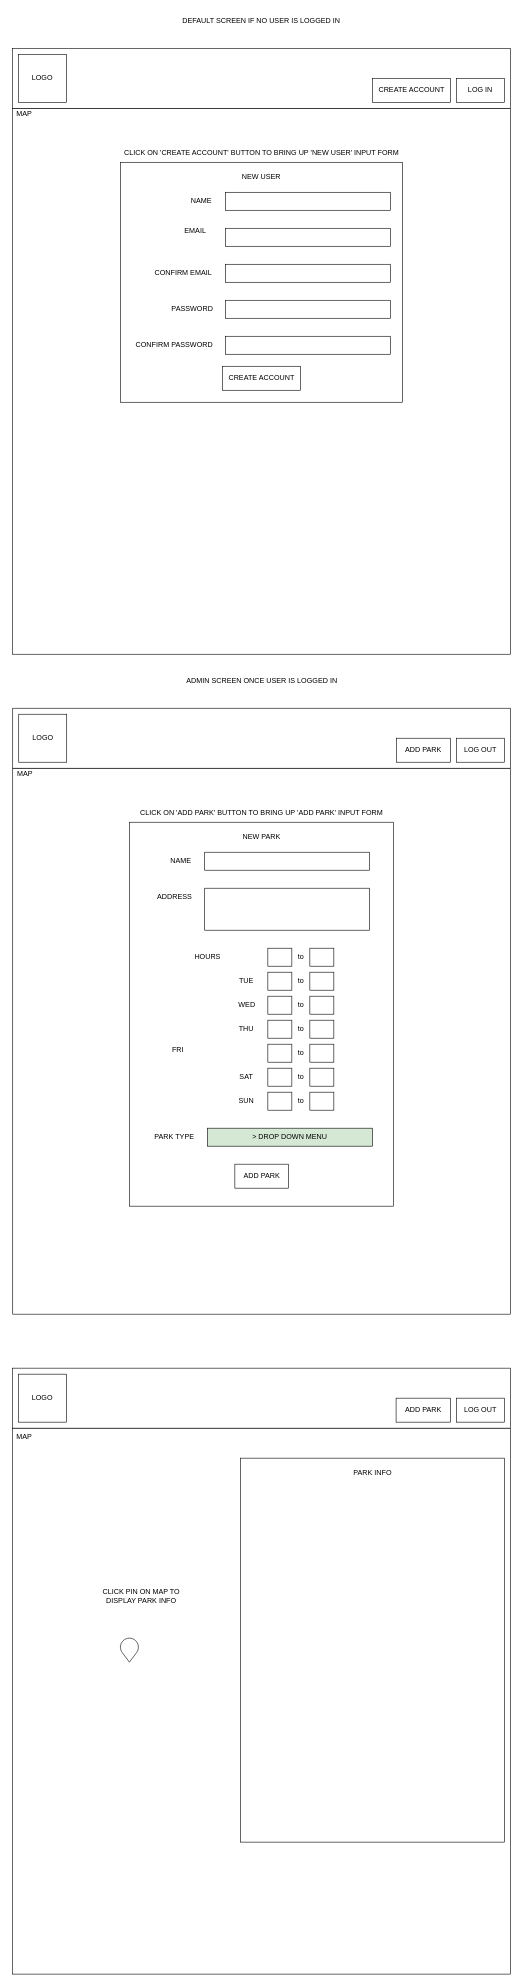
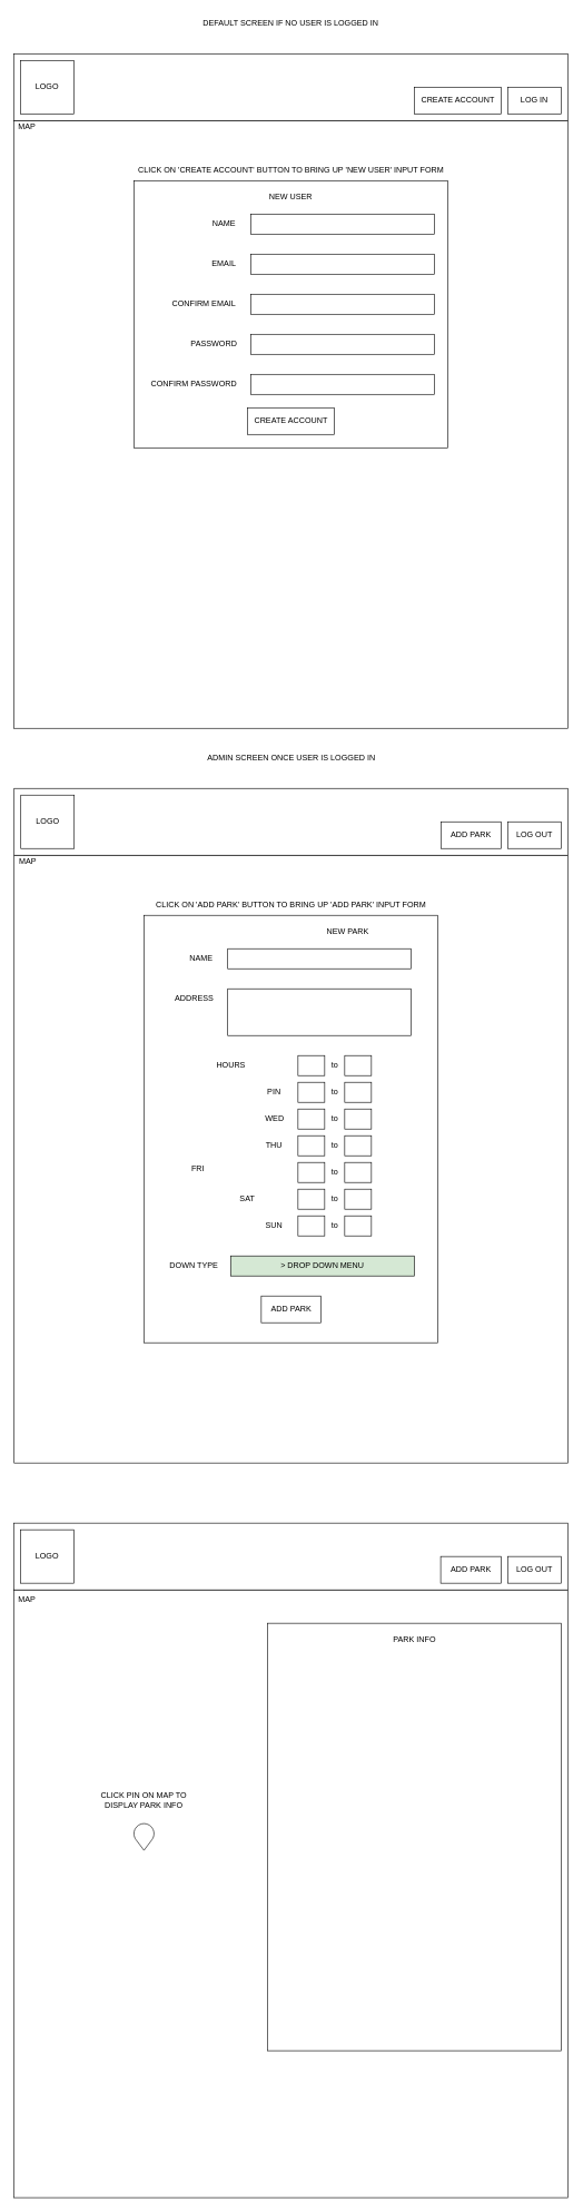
  <mxCell id="0" />
  <mxCell id="1" parent="0" />
  <mxCell id="2" value="" style="rounded=0;whiteSpace=wrap;html=1;" parent="1" vertex="1"><mxGeometry x="20" y="180" width="830" height="910" as="geometry" /></mxCell>
  <mxCell id="3" value="" style="rounded=0;whiteSpace=wrap;html=1;" parent="1" vertex="1"><mxGeometry x="20" y="80" width="830" height="100" as="geometry" /></mxCell>
  <mxCell id="4" value="" style="whiteSpace=wrap;html=1;aspect=fixed;" parent="1" vertex="1"><mxGeometry x="30" y="90" width="80" height="80" as="geometry" /></mxCell>
  <mxCell id="5" value="LOGO" style="text;html=1;strokeColor=none;fillColor=none;align=center;verticalAlign=middle;whiteSpace=wrap;rounded=0;" parent="1" vertex="1"><mxGeometry x="40" y="115" width="60" height="30" as="geometry" /></mxCell>
  <mxCell id="6" value="" style="rounded=0;whiteSpace=wrap;html=1;" parent="1" vertex="1"><mxGeometry x="760" y="130" width="80" height="40" as="geometry" /></mxCell>
  <mxCell id="7" value="LOG IN" style="text;html=1;strokeColor=none;fillColor=none;align=center;verticalAlign=middle;whiteSpace=wrap;rounded=0;" parent="1" vertex="1"><mxGeometry x="775" y="140" width="50" height="20" as="geometry" /></mxCell>
  <mxCell id="8" value="" style="rounded=0;whiteSpace=wrap;html=1;" parent="1" vertex="1"><mxGeometry x="620" y="130" width="130" height="40" as="geometry" /></mxCell>
  <mxCell id="9" value="CREATE ACCOUNT" style="text;html=1;strokeColor=none;fillColor=none;align=center;verticalAlign=middle;whiteSpace=wrap;rounded=0;" parent="1" vertex="1"><mxGeometry x="627.5" y="140" width="115" height="20" as="geometry" /></mxCell>
  <mxCell id="10" value="" style="rounded=0;whiteSpace=wrap;html=1;" parent="1" vertex="1"><mxGeometry x="200" y="270" width="470" height="400" as="geometry" /></mxCell>
  <mxCell id="11" value="NEW USER" style="text;html=1;strokeColor=none;fillColor=none;align=center;verticalAlign=middle;whiteSpace=wrap;rounded=0;" parent="1" vertex="1"><mxGeometry x="385" y="280" width="100" height="30" as="geometry" /></mxCell>
  <mxCell id="12" value="" style="rounded=0;whiteSpace=wrap;html=1;" parent="1" vertex="1"><mxGeometry x="375" y="320" width="275" height="30" as="geometry" /></mxCell>
  <mxCell id="13" value="" style="rounded=0;whiteSpace=wrap;html=1;" parent="1" vertex="1"><mxGeometry x="375" y="380" width="275" height="30" as="geometry" /></mxCell>
  <mxCell id="14" value="" style="rounded=0;whiteSpace=wrap;html=1;" parent="1" vertex="1"><mxGeometry x="375" y="440" width="275" height="30" as="geometry" /></mxCell>
  <mxCell id="15" value="" style="rounded=0;whiteSpace=wrap;html=1;" parent="1" vertex="1"><mxGeometry x="375" y="500" width="275" height="30" as="geometry" /></mxCell>
  <mxCell id="16" value="NAME" style="text;html=1;strokeColor=none;fillColor=none;align=center;verticalAlign=middle;whiteSpace=wrap;rounded=0;" parent="1" vertex="1"><mxGeometry x="310" y="320" width="50" height="30" as="geometry" /></mxCell>
- <mxCell id="17" value="EMAIL" style="text;html=1;strokeColor=none;fillColor=none;align=center;verticalAlign=middle;whiteSpace=wrap;rounded=0;" parent="1" vertex="1"><mxGeometry x="300" y="370" width="50" height="30" as="geometry" /></mxCell>
+ <mxCell id="17" value="EMAIL" style="text;html=1;strokeColor=none;fillColor=none;align=center;verticalAlign=middle;whiteSpace=wrap;rounded=0;" parent="1" vertex="1"><mxGeometry x="310" y="380" width="50" height="30" as="geometry" /></mxCell>
  <mxCell id="18" value="CONFIRM EMAIL" style="text;html=1;strokeColor=none;fillColor=none;align=center;verticalAlign=middle;whiteSpace=wrap;rounded=0;" parent="1" vertex="1"><mxGeometry x="250" y="440" width="110" height="30" as="geometry" /></mxCell>
  <mxCell id="19" value="PASSWORD" style="text;html=1;strokeColor=none;fillColor=none;align=center;verticalAlign=middle;whiteSpace=wrap;rounded=0;" parent="1" vertex="1"><mxGeometry x="280" y="500" width="80" height="30" as="geometry" /></mxCell>
  <mxCell id="20" value="" style="rounded=0;whiteSpace=wrap;html=1;" parent="1" vertex="1"><mxGeometry x="375" y="560" width="275" height="30" as="geometry" /></mxCell>
  <mxCell id="21" value="CONFIRM PASSWORD" style="text;html=1;strokeColor=none;fillColor=none;align=center;verticalAlign=middle;whiteSpace=wrap;rounded=0;" parent="1" vertex="1"><mxGeometry x="220" y="560" width="140" height="30" as="geometry" /></mxCell>
  <mxCell id="22" value="" style="rounded=0;whiteSpace=wrap;html=1;" parent="1" vertex="1"><mxGeometry x="370" y="610" width="130" height="40" as="geometry" /></mxCell>
  <mxCell id="23" value="CREATE ACCOUNT" style="text;html=1;strokeColor=none;fillColor=none;align=center;verticalAlign=middle;whiteSpace=wrap;rounded=0;" parent="1" vertex="1"><mxGeometry x="377.5" y="620" width="115" height="20" as="geometry" /></mxCell>
  <mxCell id="24" value="CLICK ON 'CREATE ACCOUNT' BUTTON TO BRING UP 'NEW USER' INPUT FORM" style="text;html=1;strokeColor=none;fillColor=none;align=center;verticalAlign=middle;whiteSpace=wrap;rounded=0;" vertex="1" parent="1"><mxGeometry x="198" y="240" width="475" height="30" as="geometry" /></mxCell>
  <mxCell id="25" value="DEFAULT SCREEN IF NO USER IS LOGGED IN" style="text;html=1;strokeColor=none;fillColor=none;align=center;verticalAlign=middle;whiteSpace=wrap;rounded=0;" vertex="1" parent="1"><mxGeometry x="295" y="20" width="280" height="30" as="geometry" /></mxCell>
  <mxCell id="26" value="MAP" style="text;html=1;strokeColor=none;fillColor=none;align=center;verticalAlign=middle;whiteSpace=wrap;rounded=0;" vertex="1" parent="1"><mxGeometry x="20" y="180" width="40" height="20" as="geometry" /></mxCell>
  <mxCell id="27" value="" style="rounded=0;whiteSpace=wrap;html=1;" vertex="1" parent="1"><mxGeometry x="20.5" y="1280" width="830" height="910" as="geometry" /></mxCell>
  <mxCell id="28" value="" style="rounded=0;whiteSpace=wrap;html=1;" vertex="1" parent="1"><mxGeometry x="20.5" y="1180" width="830" height="100" as="geometry" /></mxCell>
  <mxCell id="29" value="" style="whiteSpace=wrap;html=1;aspect=fixed;" vertex="1" parent="1"><mxGeometry x="30.5" y="1190" width="80" height="80" as="geometry" /></mxCell>
  <mxCell id="30" value="LOGO" style="text;html=1;strokeColor=none;fillColor=none;align=center;verticalAlign=middle;whiteSpace=wrap;rounded=0;" vertex="1" parent="1"><mxGeometry x="40.5" y="1215" width="60" height="30" as="geometry" /></mxCell>
  <mxCell id="31" value="" style="rounded=0;whiteSpace=wrap;html=1;" vertex="1" parent="1"><mxGeometry x="760.5" y="1230" width="80" height="40" as="geometry" /></mxCell>
  <mxCell id="32" value="LOG OUT" style="text;html=1;strokeColor=none;fillColor=none;align=center;verticalAlign=middle;whiteSpace=wrap;rounded=0;" vertex="1" parent="1"><mxGeometry x="772.25" y="1240" width="55.5" height="20" as="geometry" /></mxCell>
  <mxCell id="33" value="" style="rounded=0;whiteSpace=wrap;html=1;" vertex="1" parent="1"><mxGeometry x="660" y="1230" width="90.5" height="40" as="geometry" /></mxCell>
  <mxCell id="34" value="ADD PARK" style="text;html=1;strokeColor=none;fillColor=none;align=center;verticalAlign=middle;whiteSpace=wrap;rounded=0;" vertex="1" parent="1"><mxGeometry x="669.25" y="1240" width="72" height="20" as="geometry" /></mxCell>
  <mxCell id="35" value="" style="rounded=0;whiteSpace=wrap;html=1;" vertex="1" parent="1"><mxGeometry x="215" y="1370" width="440" height="640" as="geometry" /></mxCell>
- <mxCell id="36" value="NEW PARK" style="text;html=1;strokeColor=none;fillColor=none;align=center;verticalAlign=middle;whiteSpace=wrap;rounded=0;" vertex="1" parent="1"><mxGeometry x="393" y="1380" width="84.5" height="30" as="geometry" /></mxCell>
+ <mxCell id="36" value="NEW PARK" style="text;html=1;strokeColor=none;fillColor=none;align=center;verticalAlign=middle;whiteSpace=wrap;rounded=0;" vertex="1" parent="1"><mxGeometry x="478" y="1380" width="84.5" height="30" as="geometry" /></mxCell>
  <mxCell id="37" value="" style="rounded=0;whiteSpace=wrap;html=1;" vertex="1" parent="1"><mxGeometry x="340.5" y="1420" width="275" height="30" as="geometry" /></mxCell>
  <mxCell id="38" value="" style="rounded=0;whiteSpace=wrap;html=1;" vertex="1" parent="1"><mxGeometry x="340.5" y="1480" width="275" height="70" as="geometry" /></mxCell>
  <mxCell id="39" value="" style="rounded=0;whiteSpace=wrap;html=1;" vertex="1" parent="1"><mxGeometry x="445.75" y="1580" width="40" height="30" as="geometry" /></mxCell>
  <mxCell id="40" value="&amp;gt; DROP DOWN MENU" style="rounded=0;whiteSpace=wrap;html=1;fillColor=#d5e8d4;" vertex="1" parent="1"><mxGeometry x="345" y="1880" width="275" height="30" as="geometry" /></mxCell>
  <mxCell id="41" value="NAME" style="text;html=1;strokeColor=none;fillColor=none;align=center;verticalAlign=middle;whiteSpace=wrap;rounded=0;" vertex="1" parent="1"><mxGeometry x="275.5" y="1420" width="50" height="30" as="geometry" /></mxCell>
  <mxCell id="42" value="ADDRESS" style="text;html=1;strokeColor=none;fillColor=none;align=center;verticalAlign=middle;whiteSpace=wrap;rounded=0;" vertex="1" parent="1"><mxGeometry x="255" y="1480" width="70.5" height="30" as="geometry" /></mxCell>
  <mxCell id="43" value="HOURS" style="text;html=1;strokeColor=none;fillColor=none;align=center;verticalAlign=middle;whiteSpace=wrap;rounded=0;" vertex="1" parent="1"><mxGeometry x="315" y="1580" width="60.5" height="30" as="geometry" /></mxCell>
- <mxCell id="44" value="PARK TYPE" style="text;html=1;strokeColor=none;fillColor=none;align=center;verticalAlign=middle;whiteSpace=wrap;rounded=0;" vertex="1" parent="1"><mxGeometry x="250" y="1880" width="80" height="30" as="geometry" /></mxCell>
+ <mxCell id="44" value="DOWN TYPE" style="text;html=1;strokeColor=none;fillColor=none;align=center;verticalAlign=middle;whiteSpace=wrap;rounded=0;" vertex="1" parent="1"><mxGeometry x="250" y="1880" width="80" height="30" as="geometry" /></mxCell>
  <mxCell id="45" value="" style="rounded=0;whiteSpace=wrap;html=1;" vertex="1" parent="1"><mxGeometry x="390.75" y="1940" width="89.5" height="40" as="geometry" /></mxCell>
  <mxCell id="46" value="ADD PARK" style="text;html=1;strokeColor=none;fillColor=none;align=center;verticalAlign=middle;whiteSpace=wrap;rounded=0;" vertex="1" parent="1"><mxGeometry x="399.5" y="1950" width="72" height="20" as="geometry" /></mxCell>
  <mxCell id="47" value="CLICK ON 'ADD PARK' BUTTON TO BRING UP 'ADD PARK' INPUT FORM" style="text;html=1;strokeColor=none;fillColor=none;align=center;verticalAlign=middle;whiteSpace=wrap;rounded=0;" vertex="1" parent="1"><mxGeometry x="198" y="1340" width="475" height="30" as="geometry" /></mxCell>
  <mxCell id="48" value="ADMIN SCREEN ONCE USER IS LOGGED IN" style="text;html=1;strokeColor=none;fillColor=none;align=center;verticalAlign=middle;whiteSpace=wrap;rounded=0;" vertex="1" parent="1"><mxGeometry x="295.5" y="1120" width="280" height="30" as="geometry" /></mxCell>
  <mxCell id="49" value="MAP" style="text;html=1;strokeColor=none;fillColor=none;align=center;verticalAlign=middle;whiteSpace=wrap;rounded=0;" vertex="1" parent="1"><mxGeometry x="20.5" y="1280" width="40" height="20" as="geometry" /></mxCell>
- <mxCell id="50" value="TUE" style="text;html=1;strokeColor=none;fillColor=none;align=center;verticalAlign=middle;whiteSpace=wrap;rounded=0;" vertex="1" parent="1"><mxGeometry x="390" y="1620" width="40" height="30" as="geometry" /></mxCell>
+ <mxCell id="50" value="PIN" style="text;html=1;strokeColor=none;fillColor=none;align=center;verticalAlign=middle;whiteSpace=wrap;rounded=0;" vertex="1" parent="1"><mxGeometry x="390" y="1620" width="40" height="30" as="geometry" /></mxCell>
  <mxCell id="51" value="to" style="text;html=1;strokeColor=none;fillColor=none;align=center;verticalAlign=middle;whiteSpace=wrap;rounded=0;" vertex="1" parent="1"><mxGeometry x="485.75" y="1580" width="30" height="30" as="geometry" /></mxCell>
  <mxCell id="52" value="" style="rounded=0;whiteSpace=wrap;html=1;" vertex="1" parent="1"><mxGeometry x="515.75" y="1580" width="40" height="30" as="geometry" /></mxCell>
  <mxCell id="53" value="" style="rounded=0;whiteSpace=wrap;html=1;" vertex="1" parent="1"><mxGeometry x="445.75" y="1620" width="40" height="30" as="geometry" /></mxCell>
  <mxCell id="54" value="to" style="text;html=1;strokeColor=none;fillColor=none;align=center;verticalAlign=middle;whiteSpace=wrap;rounded=0;" vertex="1" parent="1"><mxGeometry x="485.75" y="1620" width="30" height="30" as="geometry" /></mxCell>
  <mxCell id="55" value="" style="rounded=0;whiteSpace=wrap;html=1;" vertex="1" parent="1"><mxGeometry x="515.75" y="1620" width="40" height="30" as="geometry" /></mxCell>
  <mxCell id="56" value="" style="rounded=0;whiteSpace=wrap;html=1;" vertex="1" parent="1"><mxGeometry x="445.75" y="1660" width="40" height="30" as="geometry" /></mxCell>
  <mxCell id="57" value="WED" style="text;html=1;strokeColor=none;fillColor=none;align=center;verticalAlign=middle;whiteSpace=wrap;rounded=0;" vertex="1" parent="1"><mxGeometry x="390.5" y="1660" width="40" height="30" as="geometry" /></mxCell>
  <mxCell id="58" value="THU" style="text;html=1;strokeColor=none;fillColor=none;align=center;verticalAlign=middle;whiteSpace=wrap;rounded=0;" vertex="1" parent="1"><mxGeometry x="390" y="1700" width="40" height="30" as="geometry" /></mxCell>
  <mxCell id="59" value="to" style="text;html=1;strokeColor=none;fillColor=none;align=center;verticalAlign=middle;whiteSpace=wrap;rounded=0;" vertex="1" parent="1"><mxGeometry x="485.75" y="1660" width="30" height="30" as="geometry" /></mxCell>
  <mxCell id="60" value="" style="rounded=0;whiteSpace=wrap;html=1;" vertex="1" parent="1"><mxGeometry x="515.75" y="1660" width="40" height="30" as="geometry" /></mxCell>
  <mxCell id="61" value="" style="rounded=0;whiteSpace=wrap;html=1;" vertex="1" parent="1"><mxGeometry x="445.75" y="1700" width="40" height="30" as="geometry" /></mxCell>
  <mxCell id="62" value="to" style="text;html=1;strokeColor=none;fillColor=none;align=center;verticalAlign=middle;whiteSpace=wrap;rounded=0;" vertex="1" parent="1"><mxGeometry x="485.75" y="1700" width="30" height="30" as="geometry" /></mxCell>
  <mxCell id="63" value="" style="rounded=0;whiteSpace=wrap;html=1;" vertex="1" parent="1"><mxGeometry x="515.75" y="1700" width="40" height="30" as="geometry" /></mxCell>
  <mxCell id="64" value="" style="rounded=0;whiteSpace=wrap;html=1;" vertex="1" parent="1"><mxGeometry x="445.75" y="1740" width="40" height="30" as="geometry" /></mxCell>
  <mxCell id="65" value="FRI" style="text;html=1;strokeColor=none;fillColor=none;align=center;verticalAlign=middle;whiteSpace=wrap;rounded=0;" vertex="1" parent="1"><mxGeometry x="275.5" y="1735" width="40" height="30" as="geometry" /></mxCell>
- <mxCell id="66" value="SAT" style="text;html=1;strokeColor=none;fillColor=none;align=center;verticalAlign=middle;whiteSpace=wrap;rounded=0;" vertex="1" parent="1"><mxGeometry x="390" y="1780" width="40" height="30" as="geometry" /></mxCell>
+ <mxCell id="66" value="SAT" style="text;html=1;strokeColor=none;fillColor=none;align=center;verticalAlign=middle;whiteSpace=wrap;rounded=0;" vertex="1" parent="1"><mxGeometry x="350" y="1780" width="40" height="30" as="geometry" /></mxCell>
  <mxCell id="67" value="to" style="text;html=1;strokeColor=none;fillColor=none;align=center;verticalAlign=middle;whiteSpace=wrap;rounded=0;" vertex="1" parent="1"><mxGeometry x="485.75" y="1740" width="30" height="30" as="geometry" /></mxCell>
  <mxCell id="68" value="" style="rounded=0;whiteSpace=wrap;html=1;" vertex="1" parent="1"><mxGeometry x="515.75" y="1740" width="40" height="30" as="geometry" /></mxCell>
  <mxCell id="69" value="" style="rounded=0;whiteSpace=wrap;html=1;" vertex="1" parent="1"><mxGeometry x="445.75" y="1780" width="40" height="30" as="geometry" /></mxCell>
  <mxCell id="70" value="to" style="text;html=1;strokeColor=none;fillColor=none;align=center;verticalAlign=middle;whiteSpace=wrap;rounded=0;" vertex="1" parent="1"><mxGeometry x="485.75" y="1780" width="30" height="30" as="geometry" /></mxCell>
  <mxCell id="71" value="" style="rounded=0;whiteSpace=wrap;html=1;" vertex="1" parent="1"><mxGeometry x="515.75" y="1780" width="40" height="30" as="geometry" /></mxCell>
  <mxCell id="72" value="SUN" style="text;html=1;strokeColor=none;fillColor=none;align=center;verticalAlign=middle;whiteSpace=wrap;rounded=0;" vertex="1" parent="1"><mxGeometry x="390" y="1820" width="40" height="30" as="geometry" /></mxCell>
  <mxCell id="73" value="" style="rounded=0;whiteSpace=wrap;html=1;" vertex="1" parent="1"><mxGeometry x="445.75" y="1820" width="40" height="30" as="geometry" /></mxCell>
  <mxCell id="74" value="to" style="text;html=1;strokeColor=none;fillColor=none;align=center;verticalAlign=middle;whiteSpace=wrap;rounded=0;" vertex="1" parent="1"><mxGeometry x="485.75" y="1820" width="30" height="30" as="geometry" /></mxCell>
  <mxCell id="75" value="" style="rounded=0;whiteSpace=wrap;html=1;" vertex="1" parent="1"><mxGeometry x="515.75" y="1820" width="40" height="30" as="geometry" /></mxCell>
  <mxCell id="76" value="" style="rounded=0;whiteSpace=wrap;html=1;" vertex="1" parent="1"><mxGeometry x="20" y="2380" width="830" height="910" as="geometry" /></mxCell>
  <mxCell id="77" value="" style="rounded=0;whiteSpace=wrap;html=1;" vertex="1" parent="1"><mxGeometry x="20" y="2280" width="830" height="100" as="geometry" /></mxCell>
  <mxCell id="78" value="" style="whiteSpace=wrap;html=1;aspect=fixed;" vertex="1" parent="1"><mxGeometry x="30" y="2290" width="80" height="80" as="geometry" /></mxCell>
  <mxCell id="79" value="LOGO" style="text;html=1;strokeColor=none;fillColor=none;align=center;verticalAlign=middle;whiteSpace=wrap;rounded=0;" vertex="1" parent="1"><mxGeometry x="40" y="2315" width="60" height="30" as="geometry" /></mxCell>
  <mxCell id="80" value="" style="rounded=0;whiteSpace=wrap;html=1;" vertex="1" parent="1"><mxGeometry x="760" y="2330" width="80" height="40" as="geometry" /></mxCell>
  <mxCell id="81" value="LOG OUT" style="text;html=1;strokeColor=none;fillColor=none;align=center;verticalAlign=middle;whiteSpace=wrap;rounded=0;" vertex="1" parent="1"><mxGeometry x="771.75" y="2340" width="55.5" height="20" as="geometry" /></mxCell>
  <mxCell id="82" value="" style="rounded=0;whiteSpace=wrap;html=1;" vertex="1" parent="1"><mxGeometry x="659.5" y="2330" width="90.5" height="40" as="geometry" /></mxCell>
  <mxCell id="83" value="ADD PARK" style="text;html=1;strokeColor=none;fillColor=none;align=center;verticalAlign=middle;whiteSpace=wrap;rounded=0;" vertex="1" parent="1"><mxGeometry x="668.75" y="2340" width="72" height="20" as="geometry" /></mxCell>
  <mxCell id="84" value="" style="rounded=0;whiteSpace=wrap;html=1;" vertex="1" parent="1"><mxGeometry x="400" y="2430" width="440" height="640" as="geometry" /></mxCell>
  <mxCell id="85" value="PARK INFO" style="text;html=1;strokeColor=none;fillColor=none;align=center;verticalAlign=middle;whiteSpace=wrap;rounded=0;" vertex="1" parent="1"><mxGeometry x="570.56" y="2430" width="98.87" height="50" as="geometry" /></mxCell>
  <mxCell id="86" value="MAP" style="text;html=1;strokeColor=none;fillColor=none;align=center;verticalAlign=middle;whiteSpace=wrap;rounded=0;" vertex="1" parent="1"><mxGeometry x="20" y="2380" width="40" height="30" as="geometry" /></mxCell>
  <mxCell id="87" value="" style="verticalLabelPosition=bottom;verticalAlign=top;html=1;shape=mxgraph.basic.drop;rotation=-180;" vertex="1" parent="1"><mxGeometry x="200" y="2730" width="30" height="40" as="geometry" /></mxCell>
- <mxCell id="88" value="CLICK PIN ON MAP TO DISPLAY PARK INFO" style="text;html=1;strokeColor=none;fillColor=none;align=center;verticalAlign=middle;whiteSpace=wrap;rounded=0;" vertex="1" parent="1"><mxGeometry x="160" y="2635" width="150" height="50" as="geometry" /></mxCell>
+ <mxCell id="88" value="CLICK PIN ON MAP TO DISPLAY PARK INFO" style="text;html=1;strokeColor=none;fillColor=none;align=center;verticalAlign=middle;whiteSpace=wrap;rounded=0;" vertex="1" parent="1"><mxGeometry x="140" y="2670" width="150" height="50" as="geometry" /></mxCell>
